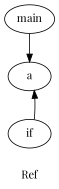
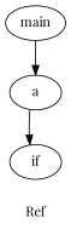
  digraph {
    fontname="Playfair Display"
    label=Ref
    node [fontname="Playfair Display"]
    edge [fontname="Playfair Display"]
    n1 [label=main]
    n2 [label=a]
    n3 [label=if]
    n1 -> n2
-   n3 -> n2
+   n2 -> n3
  }
